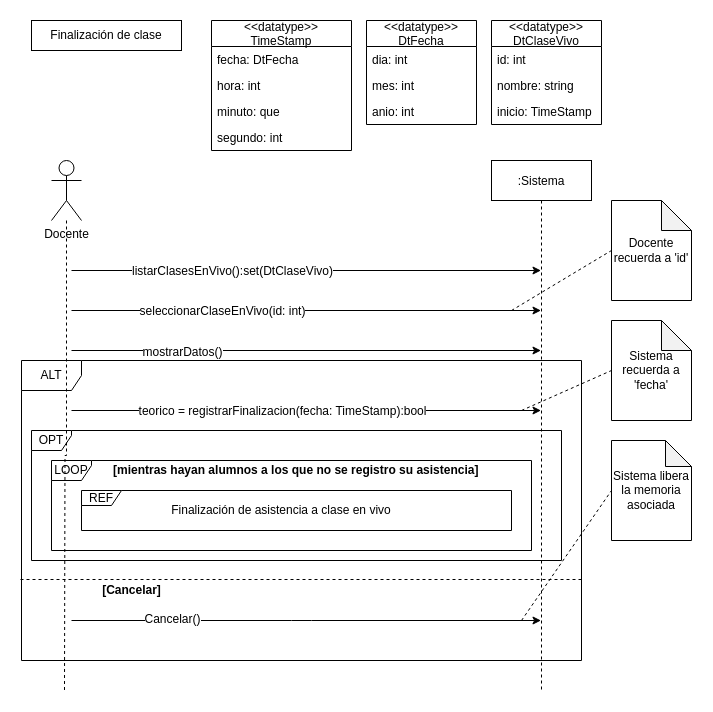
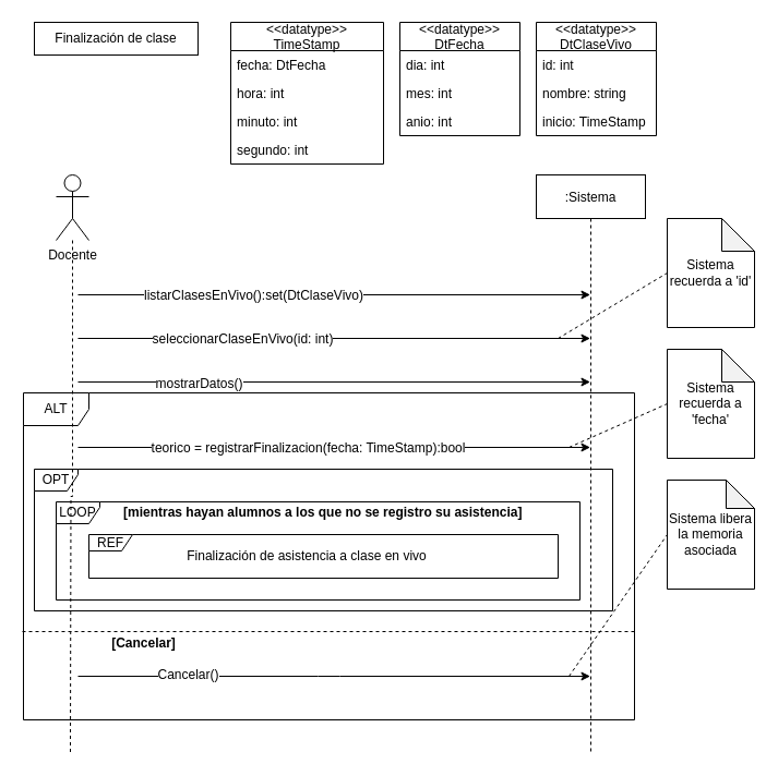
  <mxCell id="0" />
  <mxCell id="1" parent="0" />
  <mxCell id="2" value="ALT" style="shape=umlFrame;whiteSpace=wrap;html=1;" parent="1" vertex="1"><mxGeometry x="21" y="360" width="560" height="300" as="geometry" /></mxCell>
  <mxCell id="3" value="OPT" style="shape=umlFrame;whiteSpace=wrap;html=1;width=40;height=20;" parent="1" vertex="1"><mxGeometry x="31" y="430" width="530" height="130" as="geometry" /></mxCell>
  <mxCell id="4" value="LOOP" style="shape=umlFrame;whiteSpace=wrap;html=1;width=40;height=20;" parent="1" vertex="1"><mxGeometry x="51" y="460" width="480" height="90" as="geometry" /></mxCell>
  <mxCell id="5" value=":Sistema" style="shape=umlLifeline;perimeter=lifelinePerimeter;container=1;collapsible=0;recursiveResize=0;rounded=0;shadow=0;strokeWidth=1;" parent="1" vertex="1"><mxGeometry x="491" y="160" width="100" height="530" as="geometry" /></mxCell>
  <mxCell id="6" style="edgeStyle=orthogonalEdgeStyle;rounded=0;orthogonalLoop=1;jettySize=auto;html=1;dashed=1;endArrow=none;endFill=0;" parent="1" source="7" edge="1"><mxGeometry relative="1" as="geometry"><mxPoint x="64" y="690" as="targetPoint" /></mxGeometry></mxCell>
  <mxCell id="7" value="Docente" style="shape=umlActor;verticalLabelPosition=bottom;verticalAlign=top;html=1;outlineConnect=0;" parent="1" vertex="1"><mxGeometry x="51" y="160" width="30" height="60" as="geometry" /></mxCell>
  <mxCell id="8" value="Finalización de clase" style="rounded=0;whiteSpace=wrap;html=1;" parent="1" vertex="1"><mxGeometry x="31" y="20" width="150" height="30" as="geometry" /></mxCell>
  <mxCell id="9" value="" style="endArrow=classic;html=1;" parent="1" target="5" edge="1"><mxGeometry width="50" height="50" relative="1" as="geometry"><mxPoint x="71" y="270" as="sourcePoint" /><mxPoint x="391" y="370" as="targetPoint" /></mxGeometry></mxCell>
  <mxCell id="10" value="&lt;font style=&quot;font-size: 12px&quot;&gt;listarClasesEnVivo():set(DtClaseVivo)&lt;/font&gt;" style="edgeLabel;html=1;align=center;verticalAlign=middle;resizable=0;points=[];" parent="9" vertex="1" connectable="0"><mxGeometry x="-0.191" relative="1" as="geometry"><mxPoint x="-30" as="offset" /></mxGeometry></mxCell>
  <mxCell id="11" value="" style="endArrow=classic;html=1;" parent="1" target="5" edge="1"><mxGeometry width="50" height="50" relative="1" as="geometry"><mxPoint x="71" y="310" as="sourcePoint" /><mxPoint x="391" y="370" as="targetPoint" /></mxGeometry></mxCell>
  <mxCell id="12" value="&lt;font style=&quot;font-size: 12px&quot;&gt;seleccionarClaseEnVivo(id: int)&lt;/font&gt;" style="edgeLabel;html=1;align=center;verticalAlign=middle;resizable=0;points=[];" parent="11" vertex="1" connectable="0"><mxGeometry x="-0.182" relative="1" as="geometry"><mxPoint x="-42" as="offset" /></mxGeometry></mxCell>
  <mxCell id="13" value="" style="endArrow=classic;html=1;" parent="1" target="5" edge="1"><mxGeometry width="50" height="50" relative="1" as="geometry"><mxPoint x="71" y="350" as="sourcePoint" /><mxPoint x="391" y="370" as="targetPoint" /></mxGeometry></mxCell>
  <mxCell id="14" value="&lt;font style=&quot;font-size: 12px&quot;&gt;mostrarDatos()&lt;/font&gt;" style="edgeLabel;html=1;align=center;verticalAlign=middle;resizable=0;points=[];" parent="13" vertex="1" connectable="0"><mxGeometry x="-0.323" y="-1" relative="1" as="geometry"><mxPoint x="-49" as="offset" /></mxGeometry></mxCell>
- <mxCell id="15" value="Docente recuerda a 'id'" style="shape=note;whiteSpace=wrap;html=1;backgroundOutline=1;darkOpacity=0.05;" parent="1" vertex="1"><mxGeometry x="611" y="200" width="80" height="100" as="geometry" /></mxCell>
+ <mxCell id="15" value="Sistema recuerda a 'id'" style="shape=note;whiteSpace=wrap;html=1;backgroundOutline=1;darkOpacity=0.05;" parent="1" vertex="1"><mxGeometry x="611" y="200" width="80" height="100" as="geometry" /></mxCell>
  <mxCell id="16" value="" style="endArrow=none;dashed=1;html=1;entryX=0;entryY=0.5;entryDx=0;entryDy=0;entryPerimeter=0;" parent="1" target="15" edge="1"><mxGeometry width="50" height="50" relative="1" as="geometry"><mxPoint x="511" y="310" as="sourcePoint" /><mxPoint x="391" y="360" as="targetPoint" /></mxGeometry></mxCell>
  <mxCell id="17" value="&lt;b&gt;[Cancelar]&lt;/b&gt;" style="text;html=1;align=center;verticalAlign=middle;resizable=0;points=[];autosize=1;strokeColor=none;" parent="1" vertex="1"><mxGeometry x="96" y="580" width="70" height="20" as="geometry" /></mxCell>
  <mxCell id="18" value="" style="endArrow=classic;html=1;" parent="1" target="5" edge="1"><mxGeometry width="50" height="50" relative="1" as="geometry"><mxPoint x="71" y="410" as="sourcePoint" /><mxPoint x="391" y="360" as="targetPoint" /></mxGeometry></mxCell>
  <mxCell id="19" value="&lt;font style=&quot;font-size: 12px&quot;&gt;teorico = registrarFinalizacion(fecha: TimeStamp):bool&lt;/font&gt;" style="edgeLabel;html=1;align=center;verticalAlign=middle;resizable=0;points=[];" parent="18" vertex="1" connectable="0"><mxGeometry x="-0.387" relative="1" as="geometry"><mxPoint x="66" as="offset" /></mxGeometry></mxCell>
  <mxCell id="20" value="" style="endArrow=classic;html=1;" parent="1" edge="1"><mxGeometry width="50" height="50" relative="1" as="geometry"><mxPoint x="71" y="620" as="sourcePoint" /><mxPoint x="540.5" y="620" as="targetPoint" /><Array as="points"><mxPoint x="301" y="620" /></Array></mxGeometry></mxCell>
  <mxCell id="21" value="&lt;font style=&quot;font-size: 12px&quot;&gt;Cancelar()&lt;/font&gt;" style="edgeLabel;html=1;align=center;verticalAlign=middle;resizable=0;points=[];" parent="20" vertex="1" connectable="0"><mxGeometry x="-0.425" y="2" relative="1" as="geometry"><mxPoint x="-35" as="offset" /></mxGeometry></mxCell>
  <mxCell id="22" value="" style="endArrow=none;dashed=1;html=1;" parent="1" edge="1"><mxGeometry width="50" height="50" relative="1" as="geometry"><mxPoint x="20" y="579" as="sourcePoint" /><mxPoint x="582" y="579" as="targetPoint" /></mxGeometry></mxCell>
  <mxCell id="23" value="Sistema recuerda a 'fecha'" style="shape=note;whiteSpace=wrap;html=1;backgroundOutline=1;darkOpacity=0.05;" parent="1" vertex="1"><mxGeometry x="611" y="320" width="80" height="100" as="geometry" /></mxCell>
  <mxCell id="24" value="" style="endArrow=none;dashed=1;html=1;entryX=0;entryY=0.5;entryDx=0;entryDy=0;entryPerimeter=0;" parent="1" target="23" edge="1"><mxGeometry width="50" height="50" relative="1" as="geometry"><mxPoint x="521" y="410" as="sourcePoint" /><mxPoint x="601" y="380" as="targetPoint" /></mxGeometry></mxCell>
  <mxCell id="25" value="Sistema libera la memoria asociada" style="shape=note;whiteSpace=wrap;html=1;backgroundOutline=1;darkOpacity=0.05;size=26;" parent="1" vertex="1"><mxGeometry x="611" y="440" width="80" height="100" as="geometry" /></mxCell>
  <mxCell id="26" value="" style="endArrow=none;dashed=1;html=1;entryX=0;entryY=0.5;entryDx=0;entryDy=0;entryPerimeter=0;" parent="1" target="25" edge="1"><mxGeometry width="50" height="50" relative="1" as="geometry"><mxPoint x="521" y="620" as="sourcePoint" /><mxPoint x="591" y="520" as="targetPoint" /></mxGeometry></mxCell>
  <mxCell id="27" value="&lt;&lt;datatype&gt;&gt;&#10;DtClaseVivo" style="swimlane;fontStyle=0;childLayout=stackLayout;horizontal=1;startSize=26;fillColor=none;horizontalStack=0;resizeParent=1;resizeParentMax=0;resizeLast=0;collapsible=1;marginBottom=0;" parent="1" vertex="1"><mxGeometry x="491" y="20" width="110" height="104" as="geometry" /></mxCell>
  <mxCell id="28" value="id: int" style="text;strokeColor=none;fillColor=none;align=left;verticalAlign=top;spacingLeft=4;spacingRight=4;overflow=hidden;rotatable=0;points=[[0,0.5],[1,0.5]];portConstraint=eastwest;" parent="27" vertex="1"><mxGeometry y="26" width="110" height="26" as="geometry" /></mxCell>
  <mxCell id="29" value="nombre: string" style="text;strokeColor=none;fillColor=none;align=left;verticalAlign=top;spacingLeft=4;spacingRight=4;overflow=hidden;rotatable=0;points=[[0,0.5],[1,0.5]];portConstraint=eastwest;" parent="27" vertex="1"><mxGeometry y="52" width="110" height="26" as="geometry" /></mxCell>
  <mxCell id="30" value="inicio: TimeStamp" style="text;strokeColor=none;fillColor=none;align=left;verticalAlign=top;spacingLeft=4;spacingRight=4;overflow=hidden;rotatable=0;points=[[0,0.5],[1,0.5]];portConstraint=eastwest;" parent="27" vertex="1"><mxGeometry y="78" width="110" height="26" as="geometry" /></mxCell>
  <mxCell id="31" value="&lt;&lt;datatype&gt;&gt;&#10;DtFecha" style="swimlane;fontStyle=0;childLayout=stackLayout;horizontal=1;startSize=26;fillColor=none;horizontalStack=0;resizeParent=1;resizeParentMax=0;resizeLast=0;collapsible=1;marginBottom=0;" parent="1" vertex="1"><mxGeometry x="366" y="20" width="110" height="104" as="geometry" /></mxCell>
  <mxCell id="32" value="dia: int" style="text;strokeColor=none;fillColor=none;align=left;verticalAlign=top;spacingLeft=4;spacingRight=4;overflow=hidden;rotatable=0;points=[[0,0.5],[1,0.5]];portConstraint=eastwest;" parent="31" vertex="1"><mxGeometry y="26" width="110" height="26" as="geometry" /></mxCell>
  <mxCell id="33" value="mes: int" style="text;strokeColor=none;fillColor=none;align=left;verticalAlign=top;spacingLeft=4;spacingRight=4;overflow=hidden;rotatable=0;points=[[0,0.5],[1,0.5]];portConstraint=eastwest;" parent="31" vertex="1"><mxGeometry y="52" width="110" height="26" as="geometry" /></mxCell>
  <mxCell id="34" value="anio: int" style="text;strokeColor=none;fillColor=none;align=left;verticalAlign=top;spacingLeft=4;spacingRight=4;overflow=hidden;rotatable=0;points=[[0,0.5],[1,0.5]];portConstraint=eastwest;" parent="31" vertex="1"><mxGeometry y="78" width="110" height="26" as="geometry" /></mxCell>
  <mxCell id="35" value="&lt;&lt;datatype&gt;&gt;&#10;TimeStamp" style="swimlane;fontStyle=0;childLayout=stackLayout;horizontal=1;startSize=26;fillColor=none;horizontalStack=0;resizeParent=1;resizeParentMax=0;resizeLast=0;collapsible=1;marginBottom=0;" parent="1" vertex="1"><mxGeometry x="211" y="20" width="140" height="130" as="geometry" /></mxCell>
  <mxCell id="36" value="fecha: DtFecha" style="text;strokeColor=none;fillColor=none;align=left;verticalAlign=top;spacingLeft=4;spacingRight=4;overflow=hidden;rotatable=0;points=[[0,0.5],[1,0.5]];portConstraint=eastwest;" parent="35" vertex="1"><mxGeometry y="26" width="140" height="26" as="geometry" /></mxCell>
  <mxCell id="37" value="hora: int" style="text;strokeColor=none;fillColor=none;align=left;verticalAlign=top;spacingLeft=4;spacingRight=4;overflow=hidden;rotatable=0;points=[[0,0.5],[1,0.5]];portConstraint=eastwest;" parent="35" vertex="1"><mxGeometry y="52" width="140" height="26" as="geometry" /></mxCell>
- <mxCell id="38" value="minuto: que" style="text;strokeColor=none;fillColor=none;align=left;verticalAlign=top;spacingLeft=4;spacingRight=4;overflow=hidden;rotatable=0;points=[[0,0.5],[1,0.5]];portConstraint=eastwest;" parent="35" vertex="1"><mxGeometry y="78" width="140" height="26" as="geometry" /></mxCell>
+ <mxCell id="38" value="minuto: int" style="text;strokeColor=none;fillColor=none;align=left;verticalAlign=top;spacingLeft=4;spacingRight=4;overflow=hidden;rotatable=0;points=[[0,0.5],[1,0.5]];portConstraint=eastwest;" parent="35" vertex="1"><mxGeometry y="78" width="140" height="26" as="geometry" /></mxCell>
  <mxCell id="39" value="segundo: int" style="text;strokeColor=none;fillColor=none;align=left;verticalAlign=top;spacingLeft=4;spacingRight=4;overflow=hidden;rotatable=0;points=[[0,0.5],[1,0.5]];portConstraint=eastwest;" parent="35" vertex="1"><mxGeometry y="104" width="140" height="26" as="geometry" /></mxCell>
  <mxCell id="40" value="&lt;b&gt;[mientras hayan alumnos a los que no se registro su asistencia]&lt;/b&gt;" style="text;html=1;align=left;verticalAlign=middle;resizable=0;points=[];autosize=1;strokeColor=none;" parent="1" vertex="1"><mxGeometry x="111" y="460" width="380" height="20" as="geometry" /></mxCell>
  <mxCell id="41" value="REF" style="shape=umlFrame;whiteSpace=wrap;html=1;width=40;height=15;" parent="1" vertex="1"><mxGeometry x="81" y="490" width="430" height="40" as="geometry" /></mxCell>
  <mxCell id="42" value="Finalización de asistencia a clase en vivo" style="text;html=1;strokeColor=none;fillColor=none;align=center;verticalAlign=middle;whiteSpace=wrap;rounded=0;" parent="1" vertex="1"><mxGeometry x="156" y="500" width="250" height="20" as="geometry" /></mxCell>
